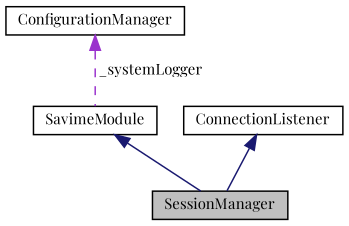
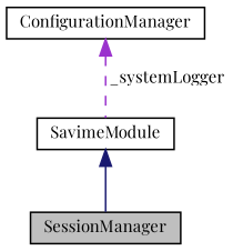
  digraph {
    fontname="Playfair Display"
    node [color=black fillcolor=white fontname="Playfair Display" fontsize=10 shape=record style=filled]
    edge [color=midnightblue dir=back fontname="Playfair Display" fontsize=10 labelfontname=Helvetica labelfontsize=10 style=solid]
    n1 [fillcolor=grey75 fontcolor=black height=0.2 label=SessionManager width=0.4]
    n2 [height=0.2 label=SavimeModule width=0.4]
    n3 [height=0.2 label=ConfigurationManager width=0.4]
-   n4 [height=0.2 label=ConnectionListener width=0.4]
    n2 -> n1
    n3 -> n2 [color=darkorchid3 label=" _systemLogger" style=dashed]
-   n4 -> n1
  }
